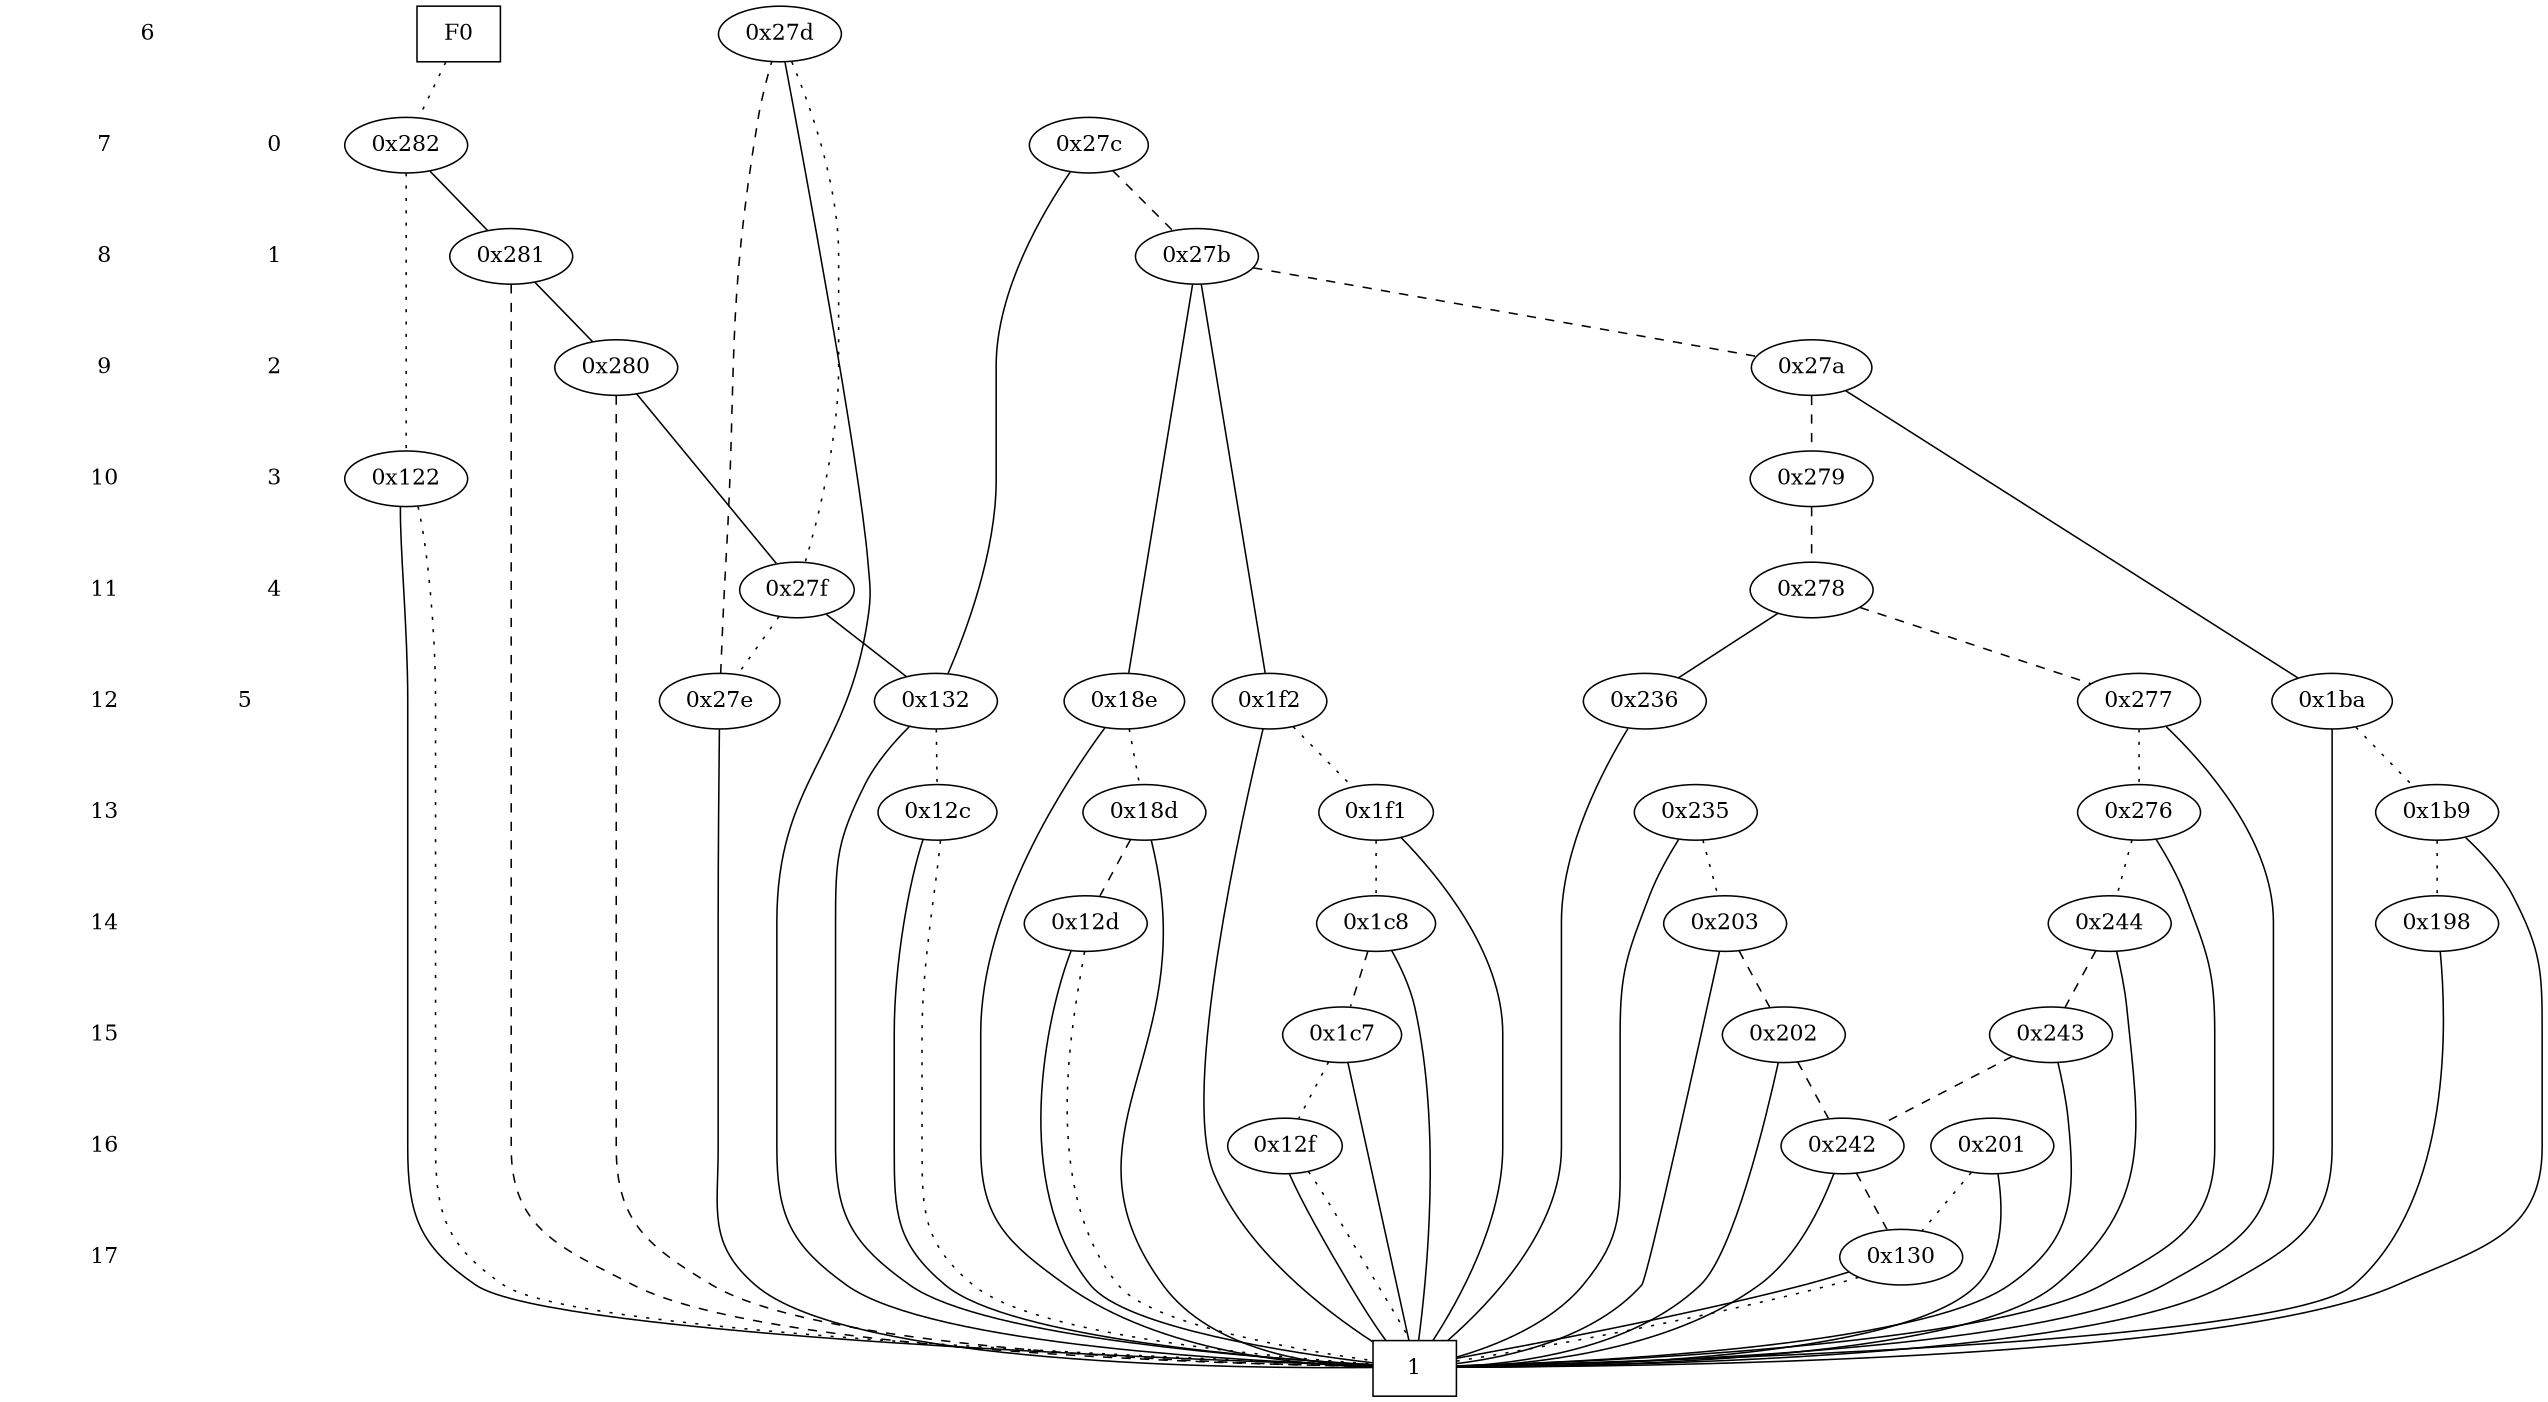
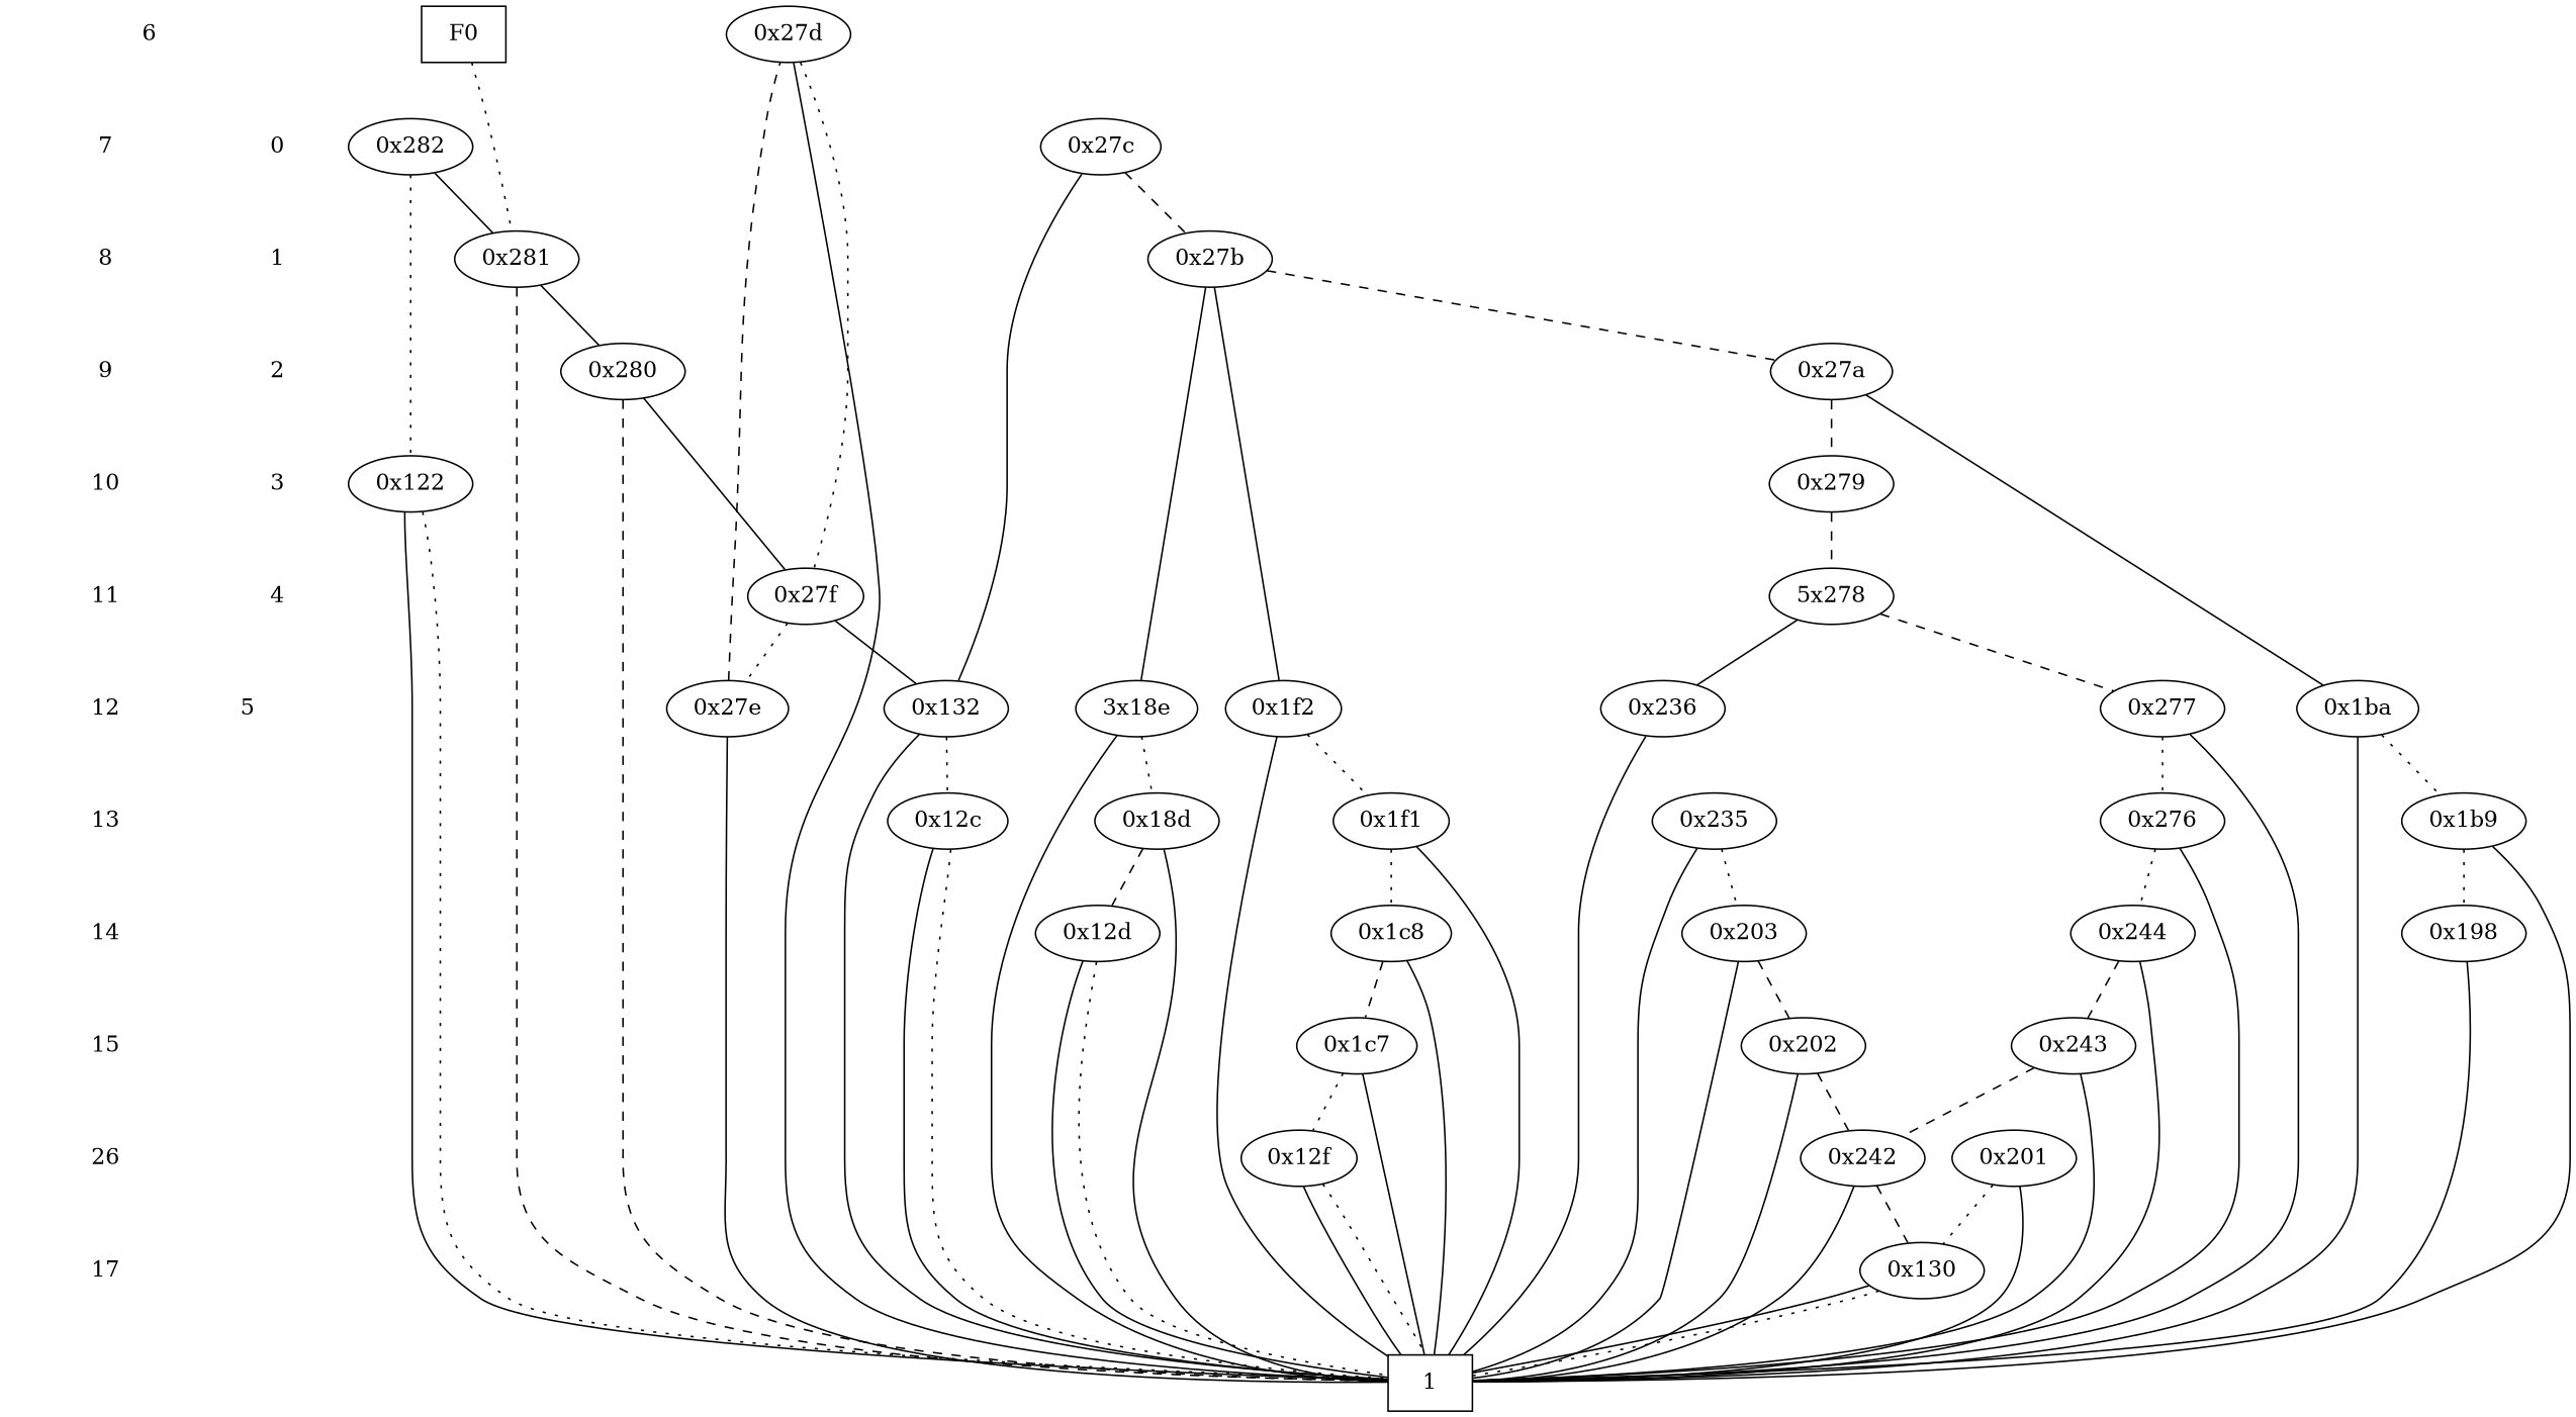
  digraph {
    edge [dir=none]
    "CONST NODES" [shape=plaintext style=invis]
    " 0 " [shape=plaintext]
    " 1 " [shape=plaintext]
    " 2 " [shape=plaintext]
    " 3 " [shape=plaintext]
    " 4 " [shape=plaintext]
    " 5 " [shape=plaintext]
    " 6 " [shape=plaintext]
    " 7 " [shape=plaintext]
    " 8 " [shape=plaintext]
    " 9 " [shape=plaintext]
    " 10 " [shape=plaintext]
    " 11 " [shape=plaintext]
    " 12 " [shape=plaintext]
    " 13 " [shape=plaintext]
    " 14 " [shape=plaintext]
    " 15 " [shape=plaintext]
-   " 16 " [shape=plaintext]
+   " 16 " [shape=plaintext label=26]
    " 17 " [shape=plaintext]
    F0 [shape=box]
    "0x282"
    "0x281"
    "0x280"
    "0x122"
    "0x27f"
    "0x27e"
    "0x27d"
    "0x27c"
    "0x27b"
    "0x27a"
    "0x279"
-   "0x278"
+   "0x278" [label="5x278"]
    "0x132"
-   "0x18e"
+   "0x18e" [label="3x18e"]
    "0x1f2"
    "0x236"
    "0x277"
    "0x1ba"
    "0x235"
    "0x276"
    "0x1f1"
    "0x18d"
    "0x1b9"
    "0x12c"
    "0x244"
    "0x1c8"
    "0x198"
    "0x12d"
    "0x203"
    "0x243"
    "0x1c7"
    "0x202"
    "0x201"
    "0x242"
    "0x12f"
    "0x130"
    n57 [label=1 shape=box]
    subgraph sub_1 {
      "CONST NODES"
      " 0 "
      " 1 "
      " 2 "
      " 3 "
      " 4 "
      " 5 "
      " 6 "
      " 7 "
      " 8 "
      " 9 "
      " 10 "
      " 11 "
      " 12 "
      " 13 "
      " 14 "
      " 15 "
      " 16 "
      " 17 "
    }
    subgraph sub_2 {
      rank=same
      F0
    }
    subgraph sub_3 {
      rank=same
      " 0 "
      "0x282"
    }
    subgraph sub_4 {
      rank=same
      " 1 "
      "0x281"
    }
    subgraph sub_5 {
      rank=same
      " 2 "
      "0x280"
    }
    subgraph sub_6 {
      rank=same
      " 3 "
      "0x122"
    }
    subgraph sub_7 {
      rank=same
      " 4 "
      "0x27f"
    }
    subgraph sub_8 {
      rank=same
      " 5 "
      "0x27e"
    }
    subgraph sub_9 {
      rank=same
      " 6 "
      "0x27d"
    }
    subgraph sub_10 {
      rank=same
      " 7 "
      "0x27c"
    }
    subgraph sub_11 {
      rank=same
      " 8 "
      "0x27b"
    }
    subgraph sub_12 {
      rank=same
      " 9 "
      "0x27a"
    }
    subgraph sub_13 {
      rank=same
      " 10 "
      "0x279"
    }
    subgraph sub_14 {
      rank=same
      " 11 "
      "0x278"
    }
    subgraph sub_15 {
      rank=same
      " 12 "
      "0x132"
      "0x18e"
      "0x1f2"
      "0x236"
      "0x277"
      "0x1ba"
    }
    subgraph sub_16 {
      rank=same
      " 13 "
      "0x235"
      "0x276"
      "0x1f1"
      "0x18d"
      "0x1b9"
      "0x12c"
    }
    subgraph sub_17 {
      rank=same
      " 14 "
      "0x244"
      "0x1c8"
      "0x198"
      "0x12d"
      "0x203"
    }
    subgraph sub_18 {
      rank=same
      " 15 "
      "0x243"
      "0x1c7"
      "0x202"
    }
    subgraph sub_19 {
      rank=same
      " 16 "
      "0x201"
      "0x242"
      "0x12f"
    }
    subgraph sub_20 {
      rank=same
      " 17 "
      "0x130"
    }
    subgraph sub_21 {
      rank=same
      "CONST NODES"
      subgraph sub_22 {
        rank=same
        n57
      }
    }
    " 0 " -> " 1 " [style=invis]
    " 1 " -> " 2 " [style=invis]
    " 2 " -> " 3 " [style=invis]
    " 3 " -> " 4 " [style=invis]
    " 4 " -> " 5 " [style=invis]
    " 5 " -> " 6 " [style=invis]
    " 6 " -> " 7 " [style=invis]
    " 7 " -> " 8 " [style=invis]
    " 8 " -> " 9 " [style=invis]
    " 9 " -> " 10 " [style=invis]
    " 10 " -> " 11 " [style=invis]
    " 11 " -> " 12 " [style=invis]
    " 12 " -> " 13 " [style=invis]
    " 13 " -> " 14 " [style=invis]
    " 14 " -> " 15 " [style=invis]
    " 15 " -> " 16 " [style=invis]
    " 16 " -> " 17 " [style=invis]
    " 17 " -> "CONST NODES" [style=invis]
-   F0 -> "0x282" [style=dotted]
+   F0 -> "0x281" [style=dotted]
    "0x282" -> "0x281"
    "0x282" -> "0x122" [style=dotted]
    "0x281" -> "0x280"
    "0x281" -> n57 [style=dashed]
    "0x280" -> "0x27f"
    "0x280" -> n57 [style=dashed]
    "0x122" -> n57
    "0x122" -> n57 [style=dotted]
    "0x27f" -> "0x27e" [style=dotted]
    "0x27f" -> "0x132"
    "0x27e" -> "0x27d" [style=dashed]
    "0x27e" -> n57
    "0x27d" -> "0x27f" [style=dotted]
    "0x27d" -> n57
    "0x27c" -> "0x27b" [style=dashed]
    "0x27c" -> "0x132"
    "0x27b" -> "0x27a" [style=dashed]
    "0x27b" -> "0x18e"
    "0x27b" -> "0x1f2"
    "0x27a" -> "0x279" [style=dashed]
    "0x27a" -> "0x1ba"
    "0x279" -> "0x278" [style=dashed]
    "0x278" -> "0x236"
    "0x278" -> "0x277" [style=dashed]
    "0x132" -> "0x12c" [style=dotted]
    "0x132" -> n57
    "0x18e" -> "0x18d" [style=dotted]
    "0x18e" -> n57
    "0x1f2" -> "0x1f1" [style=dotted]
    "0x1f2" -> n57
    "0x236" -> n57
    "0x277" -> "0x276" [style=dotted]
    "0x277" -> n57
    "0x1ba" -> "0x1b9" [style=dotted]
    "0x1ba" -> n57
    "0x235" -> "0x203" [style=dotted]
    "0x235" -> n57
    "0x276" -> "0x244" [style=dotted]
    "0x276" -> n57
    "0x1f1" -> "0x1c8" [style=dotted]
    "0x1f1" -> n57
    "0x18d" -> "0x12d" [style=dashed]
    "0x18d" -> n57
    "0x1b9" -> "0x198" [style=dotted]
    "0x1b9" -> n57
    "0x12c" -> n57
    "0x12c" -> n57 [style=dotted]
    "0x244" -> "0x243" [style=dashed]
    "0x244" -> n57
    "0x1c8" -> "0x1c7" [style=dashed]
    "0x1c8" -> n57
    "0x198" -> n57
    "0x12d" -> n57
    "0x12d" -> n57 [style=dotted]
    "0x203" -> "0x202" [style=dashed]
    "0x203" -> n57
    "0x243" -> "0x242" [style=dashed]
    "0x243" -> n57
    "0x1c7" -> "0x12f" [style=dotted]
    "0x1c7" -> n57
    "0x202" -> "0x242" [style=dashed]
    "0x202" -> n57
    "0x201" -> "0x130" [style=dotted]
    "0x201" -> n57
    "0x242" -> "0x130" [style=dashed]
    "0x242" -> n57
    "0x12f" -> n57
    "0x12f" -> n57 [style=dotted]
    "0x130" -> n57
    "0x130" -> n57 [style=dotted]
  }
